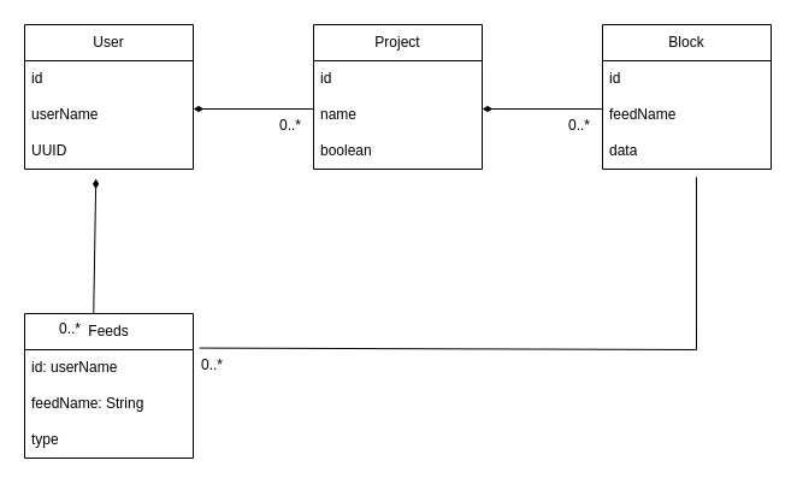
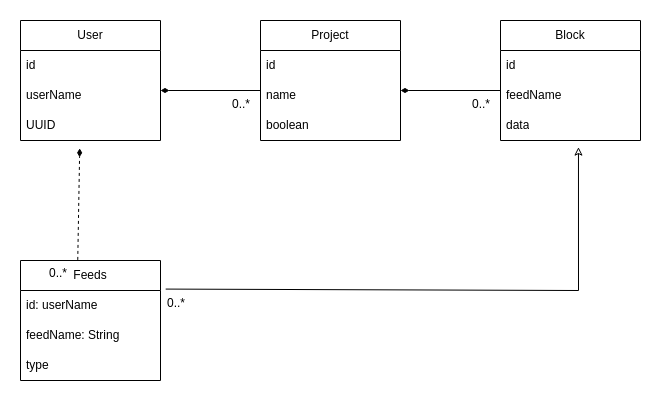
  <mxCell id="0" />
  <mxCell id="1" parent="0" />
  <mxCell id="2" value="User" style="swimlane;fontStyle=0;childLayout=stackLayout;horizontal=1;startSize=30;horizontalStack=0;resizeParent=1;resizeParentMax=0;resizeLast=0;collapsible=1;marginBottom=0;whiteSpace=wrap;html=1;" vertex="1" parent="1"><mxGeometry x="20" y="20" width="140" height="120" as="geometry" /></mxCell>
  <mxCell id="3" value="id" style="text;strokeColor=none;fillColor=none;align=left;verticalAlign=middle;spacingLeft=4;spacingRight=4;overflow=hidden;points=[[0,0.5],[1,0.5]];portConstraint=eastwest;rotatable=0;whiteSpace=wrap;html=1;" vertex="1" parent="2"><mxGeometry y="30" width="140" height="30" as="geometry" /></mxCell>
  <mxCell id="4" value="userName" style="text;strokeColor=none;fillColor=none;align=left;verticalAlign=middle;spacingLeft=4;spacingRight=4;overflow=hidden;points=[[0,0.5],[1,0.5]];portConstraint=eastwest;rotatable=0;whiteSpace=wrap;html=1;" vertex="1" parent="2"><mxGeometry y="60" width="140" height="30" as="geometry" /></mxCell>
  <mxCell id="5" value="UUID" style="text;strokeColor=none;fillColor=none;align=left;verticalAlign=middle;spacingLeft=4;spacingRight=4;overflow=hidden;points=[[0,0.5],[1,0.5]];portConstraint=eastwest;rotatable=0;whiteSpace=wrap;html=1;" vertex="1" parent="2"><mxGeometry y="90" width="140" height="30" as="geometry" /></mxCell>
  <mxCell id="6" value="Project" style="swimlane;fontStyle=0;childLayout=stackLayout;horizontal=1;startSize=30;horizontalStack=0;resizeParent=1;resizeParentMax=0;resizeLast=0;collapsible=1;marginBottom=0;whiteSpace=wrap;html=1;" vertex="1" parent="1"><mxGeometry x="260" y="20" width="140" height="120" as="geometry" /></mxCell>
  <mxCell id="7" value="id" style="text;strokeColor=none;fillColor=none;align=left;verticalAlign=middle;spacingLeft=4;spacingRight=4;overflow=hidden;points=[[0,0.5],[1,0.5]];portConstraint=eastwest;rotatable=0;whiteSpace=wrap;html=1;" vertex="1" parent="6"><mxGeometry y="30" width="140" height="30" as="geometry" /></mxCell>
  <mxCell id="8" value="name" style="text;strokeColor=none;fillColor=none;align=left;verticalAlign=middle;spacingLeft=4;spacingRight=4;overflow=hidden;points=[[0,0.5],[1,0.5]];portConstraint=eastwest;rotatable=0;whiteSpace=wrap;html=1;" vertex="1" parent="6"><mxGeometry y="60" width="140" height="30" as="geometry" /></mxCell>
  <mxCell id="9" value="boolean" style="text;strokeColor=none;fillColor=none;align=left;verticalAlign=middle;spacingLeft=4;spacingRight=4;overflow=hidden;points=[[0,0.5],[1,0.5]];portConstraint=eastwest;rotatable=0;whiteSpace=wrap;html=1;" vertex="1" parent="6"><mxGeometry y="90" width="140" height="30" as="geometry" /></mxCell>
  <mxCell id="10" value="Feeds" style="swimlane;fontStyle=0;childLayout=stackLayout;horizontal=1;startSize=30;horizontalStack=0;resizeParent=1;resizeParentMax=0;resizeLast=0;collapsible=1;marginBottom=0;whiteSpace=wrap;html=1;" vertex="1" parent="1"><mxGeometry x="20" y="260" width="140" height="120" as="geometry" /></mxCell>
  <mxCell id="11" value="id: userName" style="text;strokeColor=none;fillColor=none;align=left;verticalAlign=middle;spacingLeft=4;spacingRight=4;overflow=hidden;points=[[0,0.5],[1,0.5]];portConstraint=eastwest;rotatable=0;whiteSpace=wrap;html=1;" vertex="1" parent="10"><mxGeometry y="30" width="140" height="30" as="geometry" /></mxCell>
  <mxCell id="12" value="feedName: String" style="text;strokeColor=none;fillColor=none;align=left;verticalAlign=middle;spacingLeft=4;spacingRight=4;overflow=hidden;points=[[0,0.5],[1,0.5]];portConstraint=eastwest;rotatable=0;whiteSpace=wrap;html=1;" vertex="1" parent="10"><mxGeometry y="60" width="140" height="30" as="geometry" /></mxCell>
  <mxCell id="13" value="type" style="text;strokeColor=none;fillColor=none;align=left;verticalAlign=middle;spacingLeft=4;spacingRight=4;overflow=hidden;points=[[0,0.5],[1,0.5]];portConstraint=eastwest;rotatable=0;whiteSpace=wrap;html=1;" vertex="1" parent="10"><mxGeometry y="90" width="140" height="30" as="geometry" /></mxCell>
  <mxCell id="14" value="Block" style="swimlane;fontStyle=0;childLayout=stackLayout;horizontal=1;startSize=30;horizontalStack=0;resizeParent=1;resizeParentMax=0;resizeLast=0;collapsible=1;marginBottom=0;whiteSpace=wrap;html=1;" vertex="1" parent="1"><mxGeometry x="500" y="20" width="140" height="120" as="geometry" /></mxCell>
  <mxCell id="15" value="id" style="text;strokeColor=none;fillColor=none;align=left;verticalAlign=middle;spacingLeft=4;spacingRight=4;overflow=hidden;points=[[0,0.5],[1,0.5]];portConstraint=eastwest;rotatable=0;whiteSpace=wrap;html=1;" vertex="1" parent="14"><mxGeometry y="30" width="140" height="30" as="geometry" /></mxCell>
  <mxCell id="16" value="feedName" style="text;strokeColor=none;fillColor=none;align=left;verticalAlign=middle;spacingLeft=4;spacingRight=4;overflow=hidden;points=[[0,0.5],[1,0.5]];portConstraint=eastwest;rotatable=0;whiteSpace=wrap;html=1;" vertex="1" parent="14"><mxGeometry y="60" width="140" height="30" as="geometry" /></mxCell>
  <mxCell id="17" value="data" style="text;strokeColor=none;fillColor=none;align=left;verticalAlign=middle;spacingLeft=4;spacingRight=4;overflow=hidden;points=[[0,0.5],[1,0.5]];portConstraint=eastwest;rotatable=0;whiteSpace=wrap;html=1;" vertex="1" parent="14"><mxGeometry y="90" width="140" height="30" as="geometry" /></mxCell>
  <mxCell id="18" value="" style="endArrow=diamondThin;html=1;rounded=0;align=center;verticalAlign=top;endFill=1;labelBackgroundColor=none;startArrow=none;startFill=0;" edge="1" parent="1"><mxGeometry relative="1" as="geometry"><mxPoint x="260" y="90" as="sourcePoint" /><mxPoint x="160" y="90" as="targetPoint" /></mxGeometry></mxCell>
  <mxCell id="19" value="0..*" style="resizable=0;html=1;align=left;verticalAlign=top;labelBackgroundColor=none;" connectable="0" vertex="1" parent="18"><mxGeometry x="-1" relative="1" as="geometry"><mxPoint x="-30" as="offset" /></mxGeometry></mxCell>
  <mxCell id="20" value="" style="endArrow=diamondThin;html=1;rounded=0;align=center;verticalAlign=top;endFill=1;labelBackgroundColor=none;startArrow=none;startFill=0;" edge="1" parent="1"><mxGeometry relative="1" as="geometry"><mxPoint x="500" y="90" as="sourcePoint" /><mxPoint x="400" y="90" as="targetPoint" /></mxGeometry></mxCell>
  <mxCell id="21" value="0..*" style="resizable=0;html=1;align=left;verticalAlign=top;labelBackgroundColor=none;" connectable="0" vertex="1" parent="20"><mxGeometry x="-1" relative="1" as="geometry"><mxPoint x="-30" as="offset" /></mxGeometry></mxCell>
- <mxCell id="22" value="" style="endArrow=diamondThin;html=1;rounded=0;align=center;verticalAlign=top;endFill=1;labelBackgroundColor=none;startArrow=none;startFill=0;entryX=0.423;entryY=1.26;entryDx=0;entryDy=0;entryPerimeter=0;exitX=0.409;exitY=-0.005;exitDx=0;exitDy=0;exitPerimeter=0;" edge="1" parent="1" source="10" target="5"><mxGeometry relative="1" as="geometry"><mxPoint x="130" y="190" as="sourcePoint" /><mxPoint x="30" y="190" as="targetPoint" /></mxGeometry></mxCell>
+ <mxCell id="22" value="" style="endArrow=diamondThin;html=1;rounded=0;align=center;verticalAlign=top;endFill=1;labelBackgroundColor=none;startArrow=none;startFill=0;entryX=0.423;entryY=1.26;entryDx=0;entryDy=0;entryPerimeter=0;exitX=0.409;exitY=-0.005;exitDx=0;exitDy=0;exitPerimeter=0;dashed=1;" edge="1" parent="1" source="10" target="5"><mxGeometry relative="1" as="geometry"><mxPoint x="130" y="190" as="sourcePoint" /><mxPoint x="30" y="190" as="targetPoint" /></mxGeometry></mxCell>
  <mxCell id="23" value="0..*" style="resizable=0;html=1;align=left;verticalAlign=top;labelBackgroundColor=none;" connectable="0" vertex="1" parent="22"><mxGeometry x="-1" relative="1" as="geometry"><mxPoint x="-30" as="offset" /></mxGeometry></mxCell>
- <mxCell id="24" value="" style="endArrow=none;html=1;rounded=0;align=center;verticalAlign=top;endFill=0;labelBackgroundColor=none;entryX=0.557;entryY=1.22;entryDx=0;entryDy=0;entryPerimeter=0;exitX=1.037;exitY=-0.047;exitDx=0;exitDy=0;exitPerimeter=0;" edge="1" parent="1" source="11" target="17"><mxGeometry relative="1" as="geometry"><mxPoint x="400" y="290" as="sourcePoint" /><mxPoint x="600" y="290" as="targetPoint" /><Array as="points"><mxPoint x="578" y="290" /></Array></mxGeometry></mxCell>
+ <mxCell id="24" value="" style="endArrow=classic;html=1;rounded=0;align=center;verticalAlign=top;endFill=0;labelBackgroundColor=none;entryX=0.557;entryY=1.22;entryDx=0;entryDy=0;entryPerimeter=0;exitX=1.037;exitY=-0.047;exitDx=0;exitDy=0;exitPerimeter=0;" edge="1" parent="1" source="11" target="17"><mxGeometry relative="1" as="geometry"><mxPoint x="400" y="290" as="sourcePoint" /><mxPoint x="600" y="290" as="targetPoint" /><Array as="points"><mxPoint x="578" y="290" /></Array></mxGeometry></mxCell>
  <mxCell id="25" value="0..*" style="resizable=0;html=1;align=left;verticalAlign=top;labelBackgroundColor=none;" connectable="0" vertex="1" parent="24"><mxGeometry x="-1" relative="1" as="geometry" /></mxCell>
  <mxCell id="26" value="" style="resizable=0;html=1;align=right;verticalAlign=top;labelBackgroundColor=none;" connectable="0" vertex="1" parent="24"><mxGeometry x="1" relative="1" as="geometry" /></mxCell>
